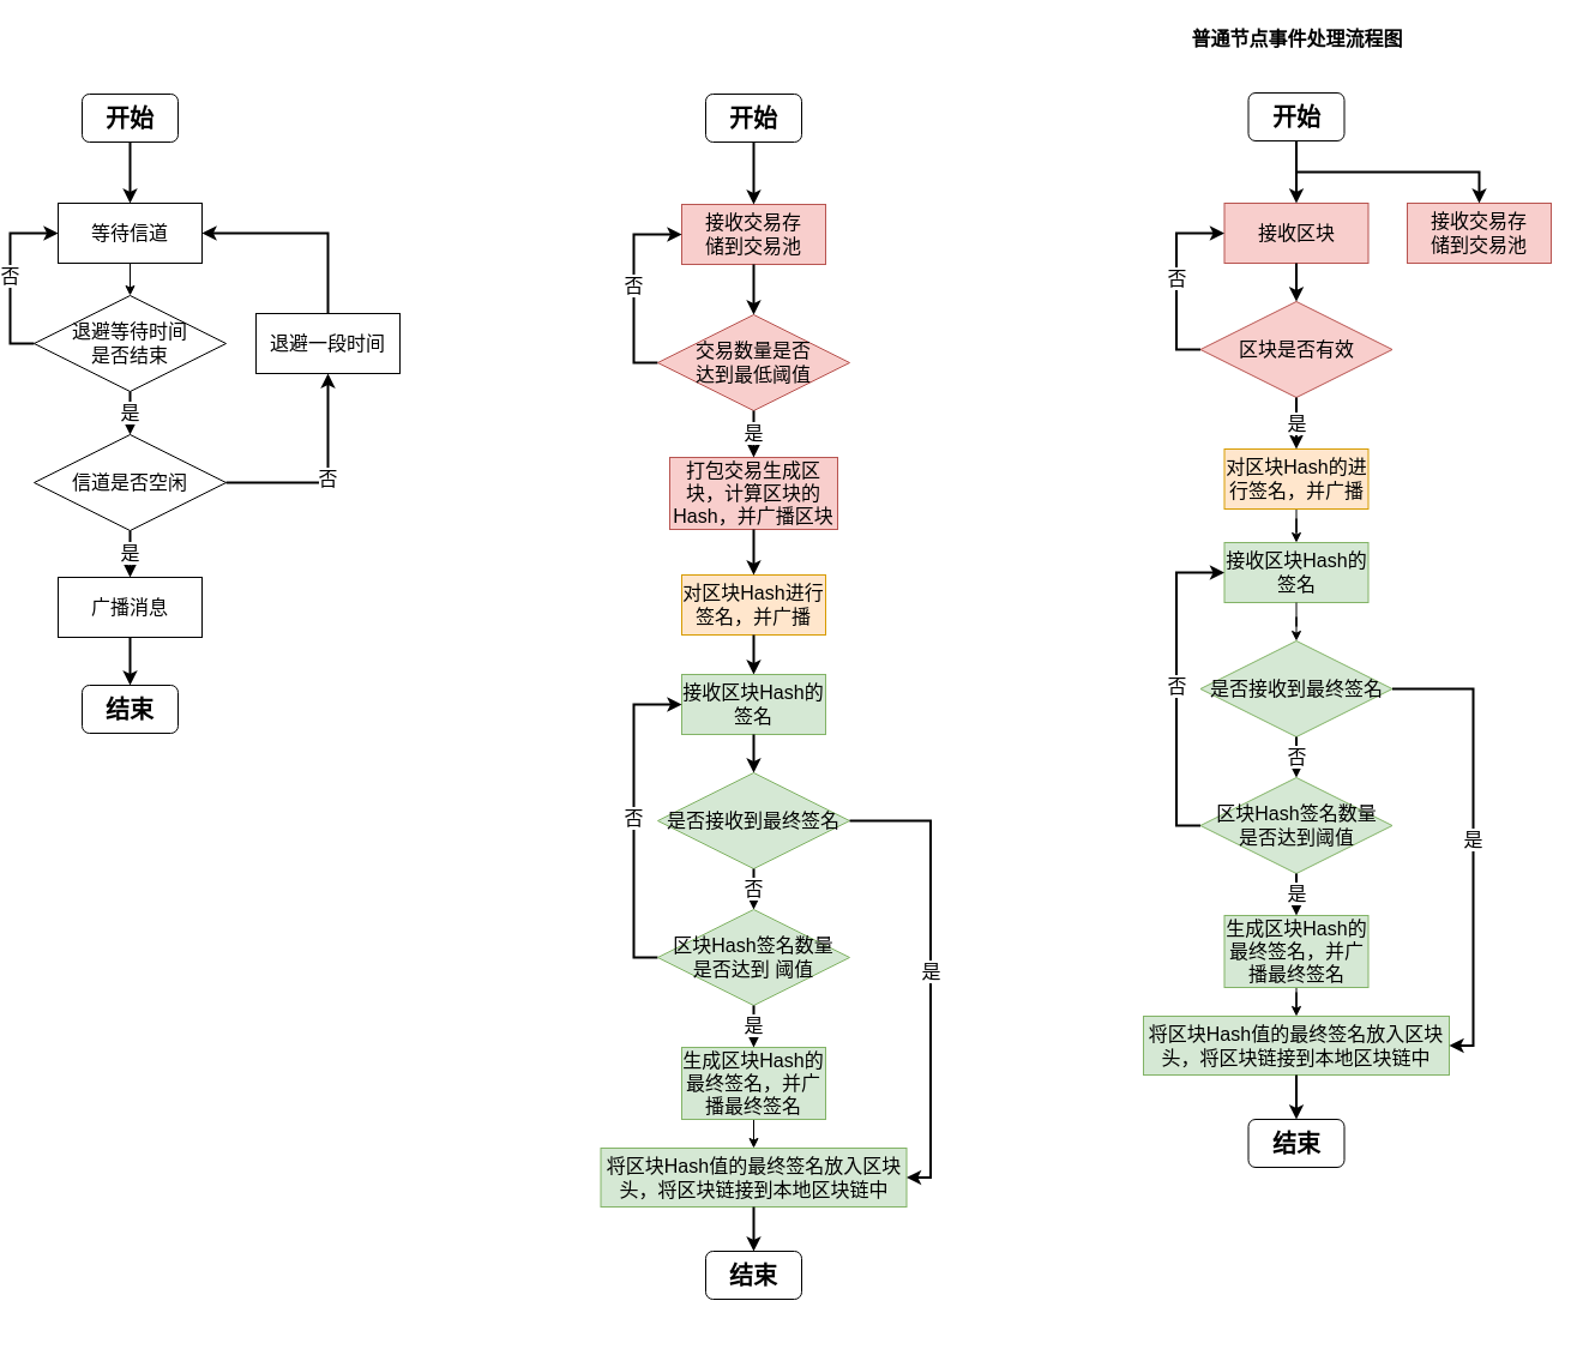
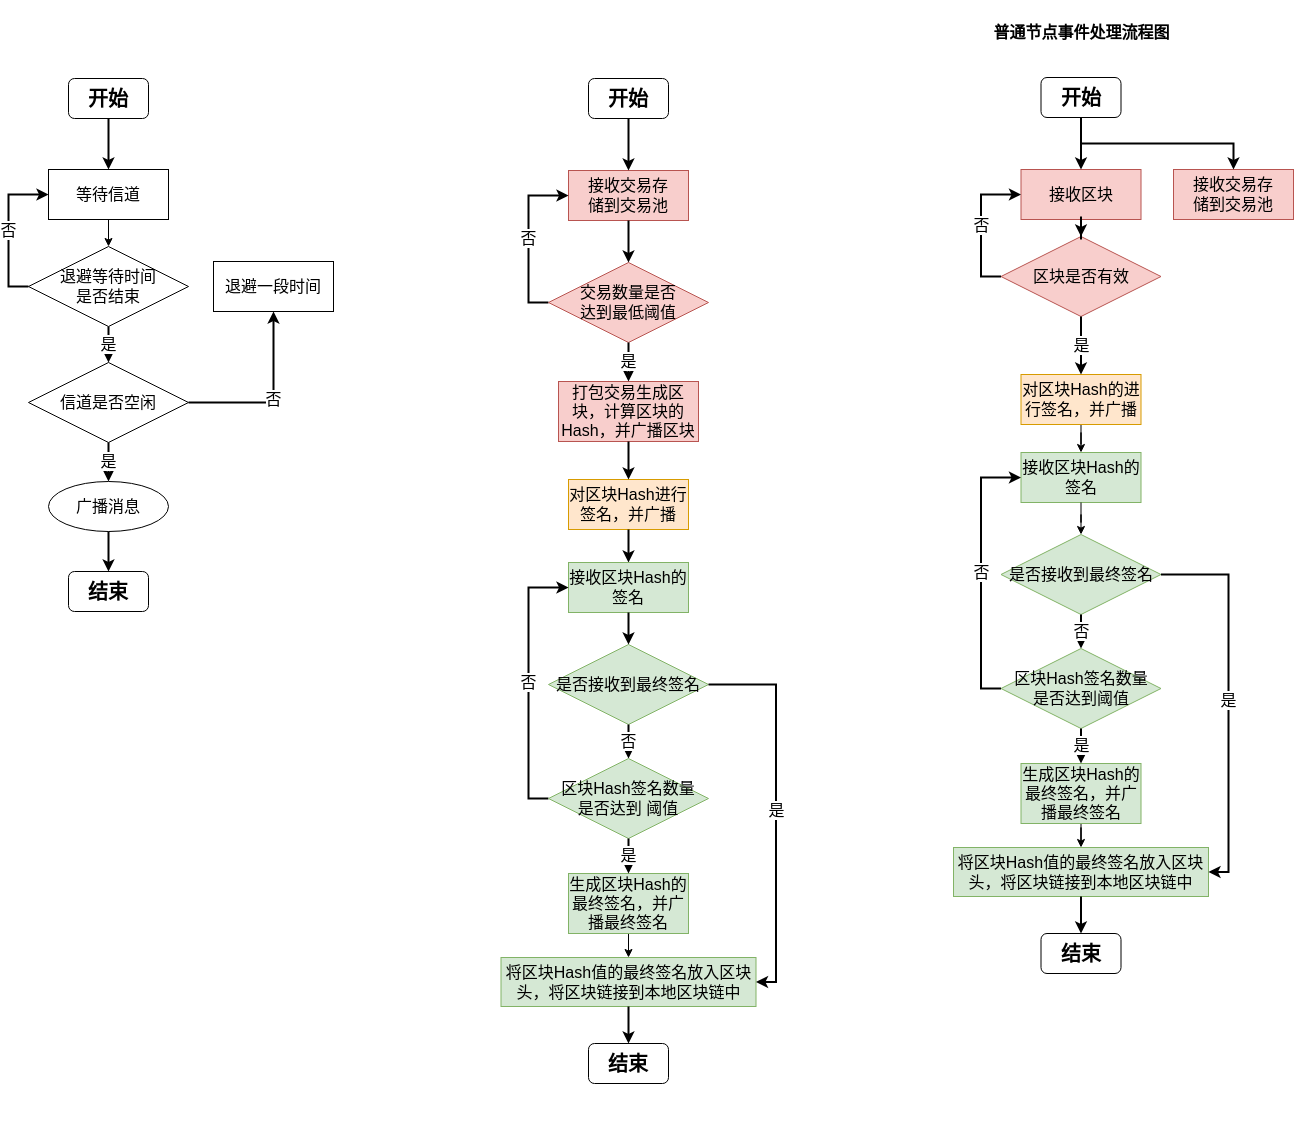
  <mxCell id="0" />
  <mxCell id="1" parent="0" />
  <mxCell id="2" value="" style="edgeStyle=orthogonalEdgeStyle;rounded=0;orthogonalLoop=1;jettySize=auto;html=1;fontSize=16;strokeWidth=2;" parent="1" edge="1"><mxGeometry relative="1" as="geometry"><mxPoint x="620" y="1003" as="sourcePoint" /></mxGeometry></mxCell>
  <mxCell id="3" value="" style="edgeStyle=orthogonalEdgeStyle;rounded=0;orthogonalLoop=1;jettySize=auto;html=1;fontSize=16;strokeWidth=2;" parent="1" edge="1"><mxGeometry relative="1" as="geometry"><mxPoint x="620" y="1118" as="sourcePoint" /></mxGeometry></mxCell>
  <mxCell id="4" value="普通节点事件处理流程图" style="text;html=1;align=center;verticalAlign=middle;resizable=0;points=[];autosize=1;strokeColor=none;fillColor=none;fontSize=16;fontStyle=1" parent="1" vertex="1"><mxGeometry x="979.5" y="20" width="186" height="23" as="geometry" /></mxCell>
  <mxCell id="5" value="" style="group" vertex="1" connectable="0" parent="1"><mxGeometry x="20" y="78" width="305" height="533" as="geometry" /></mxCell>
  <mxCell id="6" value="开始" style="rounded=1;whiteSpace=wrap;html=1;fontSize=20;fontStyle=1" parent="5" vertex="1"><mxGeometry x="40" width="80" height="40" as="geometry" /></mxCell>
  <mxCell id="7" value="&lt;span&gt;退避等待时间&lt;br&gt;是否结束&lt;br&gt;&lt;/span&gt;" style="rhombus;whiteSpace=wrap;html=1;fontSize=16;" parent="5" vertex="1"><mxGeometry y="168" width="160" height="80" as="geometry" /></mxCell>
  <mxCell id="8" value="信道是否空闲" style="rhombus;whiteSpace=wrap;html=1;fontSize=16;" parent="5" vertex="1"><mxGeometry y="284" width="160" height="80" as="geometry" /></mxCell>
  <mxCell id="9" value="是" style="edgeStyle=orthogonalEdgeStyle;rounded=0;orthogonalLoop=1;jettySize=auto;html=1;fontSize=16;strokeWidth=2;entryX=0.5;entryY=0;entryDx=0;entryDy=0;" parent="5" source="7" target="8" edge="1"><mxGeometry relative="1" as="geometry"><mxPoint x="80" y="230" as="targetPoint" /></mxGeometry></mxCell>
- <mxCell id="10" value="广播消息" style="whiteSpace=wrap;html=1;fontSize=16;" parent="5" vertex="1"><mxGeometry x="20" y="403" width="120" height="50" as="geometry" /></mxCell>
+ <mxCell id="10" value="广播消息" style="ellipse;whiteSpace=wrap;html=1;fontSize=16;" parent="5" vertex="1"><mxGeometry x="20" y="403" width="120" height="50" as="geometry" /></mxCell>
  <mxCell id="11" value="是" style="edgeStyle=orthogonalEdgeStyle;rounded=0;orthogonalLoop=1;jettySize=auto;html=1;fontSize=16;strokeWidth=2;" parent="5" source="8" target="10" edge="1"><mxGeometry relative="1" as="geometry" /></mxCell>
  <mxCell id="12" value="结束" style="rounded=1;whiteSpace=wrap;html=1;fontSize=20;fontStyle=1" parent="5" vertex="1"><mxGeometry x="40" y="493" width="80" height="40" as="geometry" /></mxCell>
  <mxCell id="13" style="edgeStyle=orthogonalEdgeStyle;rounded=0;orthogonalLoop=1;jettySize=auto;html=1;exitX=0.5;exitY=1;exitDx=0;exitDy=0;entryX=0.5;entryY=0;entryDx=0;entryDy=0;fontSize=16;strokeWidth=2;" parent="5" source="10" target="12" edge="1"><mxGeometry relative="1" as="geometry" /></mxCell>
  <mxCell id="14" value="退避一段时间" style="whiteSpace=wrap;html=1;fontSize=16;" parent="5" vertex="1"><mxGeometry x="185" y="183" width="120" height="50" as="geometry" /></mxCell>
  <mxCell id="15" value="否" style="edgeStyle=orthogonalEdgeStyle;rounded=0;orthogonalLoop=1;jettySize=auto;html=1;fontSize=16;strokeWidth=2;" parent="5" source="8" target="14" edge="1"><mxGeometry relative="1" as="geometry" /></mxCell>
  <mxCell id="16" style="edgeStyle=orthogonalEdgeStyle;rounded=0;orthogonalLoop=1;jettySize=auto;html=1;exitX=0.5;exitY=1;exitDx=0;exitDy=0;" edge="1" parent="5" source="17" target="7"><mxGeometry relative="1" as="geometry" /></mxCell>
  <mxCell id="17" value="等待信道" style="whiteSpace=wrap;html=1;fontSize=16;" vertex="1" parent="5"><mxGeometry x="20" y="91" width="120" height="50" as="geometry" /></mxCell>
  <mxCell id="18" style="edgeStyle=orthogonalEdgeStyle;rounded=0;orthogonalLoop=1;jettySize=auto;html=1;exitX=0.5;exitY=1;exitDx=0;exitDy=0;entryX=0.5;entryY=0;entryDx=0;entryDy=0;fontSize=16;strokeWidth=2;" parent="5" source="6" edge="1" target="17"><mxGeometry relative="1" as="geometry"><mxPoint x="80" y="85" as="targetPoint" /></mxGeometry></mxCell>
  <mxCell id="19" value="否" style="edgeStyle=orthogonalEdgeStyle;rounded=0;orthogonalLoop=1;jettySize=auto;html=1;fontSize=16;strokeWidth=2;entryX=0;entryY=0.5;entryDx=0;entryDy=0;exitX=0;exitY=0.5;exitDx=0;exitDy=0;" parent="5" source="7" target="17" edge="1"><mxGeometry relative="1" as="geometry" /></mxCell>
- <mxCell id="20" style="edgeStyle=orthogonalEdgeStyle;rounded=0;orthogonalLoop=1;jettySize=auto;html=1;exitX=0.5;exitY=0;exitDx=0;exitDy=0;entryX=1;entryY=0.5;entryDx=0;entryDy=0;fontSize=16;strokeWidth=2;" parent="5" source="14" target="17" edge="1"><mxGeometry relative="1" as="geometry" /></mxCell>
  <mxCell id="21" value="开始" style="rounded=1;whiteSpace=wrap;html=1;fontSize=20;fontStyle=1" parent="1" vertex="1"><mxGeometry x="580" y="78" width="80" height="40" as="geometry" /></mxCell>
  <mxCell id="22" value="接收交易存&lt;br&gt;储到交易池" style="rounded=0;whiteSpace=wrap;html=1;fontSize=16;fillColor=#f8cecc;strokeColor=#b85450;" parent="1" vertex="1"><mxGeometry x="560" y="170" width="120" height="50" as="geometry" /></mxCell>
  <mxCell id="23" style="edgeStyle=orthogonalEdgeStyle;rounded=0;orthogonalLoop=1;jettySize=auto;html=1;exitX=0.5;exitY=1;exitDx=0;exitDy=0;entryX=0.5;entryY=0;entryDx=0;entryDy=0;fontSize=16;strokeWidth=2;" parent="1" source="21" target="22" edge="1"><mxGeometry relative="1" as="geometry" /></mxCell>
  <mxCell id="24" value="否" style="edgeStyle=orthogonalEdgeStyle;rounded=0;orthogonalLoop=1;jettySize=auto;html=1;exitX=0;exitY=0.5;exitDx=0;exitDy=0;entryX=0;entryY=0.5;entryDx=0;entryDy=0;fontSize=16;strokeWidth=2;" parent="1" source="25" target="22" edge="1"><mxGeometry relative="1" as="geometry" /></mxCell>
  <mxCell id="25" value="交易数量是否&lt;br&gt;达到最低阈值" style="rhombus;whiteSpace=wrap;html=1;fontSize=16;rounded=0;fillColor=#f8cecc;strokeColor=#b85450;" parent="1" vertex="1"><mxGeometry x="540" y="262" width="160" height="80" as="geometry" /></mxCell>
  <mxCell id="26" value="" style="edgeStyle=orthogonalEdgeStyle;rounded=0;orthogonalLoop=1;jettySize=auto;html=1;fontSize=16;strokeWidth=2;" parent="1" source="22" target="25" edge="1"><mxGeometry relative="1" as="geometry" /></mxCell>
  <mxCell id="27" value="打包交易生成区块，计算区块的Hash，并广播区块" style="whiteSpace=wrap;html=1;fontSize=16;rounded=0;fillColor=#f8cecc;strokeColor=#b85450;" parent="1" vertex="1"><mxGeometry x="550" y="381" width="140" height="60" as="geometry" /></mxCell>
  <mxCell id="28" value="是" style="edgeStyle=orthogonalEdgeStyle;rounded=0;orthogonalLoop=1;jettySize=auto;html=1;fontSize=16;strokeWidth=2;" parent="1" source="25" target="27" edge="1"><mxGeometry relative="1" as="geometry" /></mxCell>
  <mxCell id="29" value="对区块Hash进行签名，并广播" style="whiteSpace=wrap;html=1;fontSize=16;rounded=0;fillColor=#ffe6cc;strokeColor=#d79b00;" parent="1" vertex="1"><mxGeometry x="560" y="479" width="120" height="50" as="geometry" /></mxCell>
  <mxCell id="30" value="" style="edgeStyle=orthogonalEdgeStyle;rounded=0;orthogonalLoop=1;jettySize=auto;html=1;fontSize=16;strokeWidth=2;" parent="1" source="27" target="29" edge="1"><mxGeometry relative="1" as="geometry" /></mxCell>
  <mxCell id="31" value="" style="edgeStyle=orthogonalEdgeStyle;rounded=0;orthogonalLoop=1;jettySize=auto;html=1;fontSize=16;strokeWidth=2;entryX=0.5;entryY=0;entryDx=0;entryDy=0;" parent="1" source="29" target="56" edge="1"><mxGeometry relative="1" as="geometry"><mxPoint x="620" y="557" as="targetPoint" /></mxGeometry></mxCell>
  <mxCell id="32" value="接收区块Hash的签名" style="whiteSpace=wrap;html=1;fontSize=16;rounded=0;fillColor=#d5e8d4;strokeColor=#82b366;" vertex="1" parent="1"><mxGeometry x="1012.5" y="452" width="120" height="50" as="geometry" /></mxCell>
  <mxCell id="33" value="是否接收到最终签名" style="rhombus;whiteSpace=wrap;html=1;fontSize=16;rounded=0;fillColor=#d5e8d4;strokeColor=#82b366;" vertex="1" parent="1"><mxGeometry x="992.5" y="534" width="160" height="80" as="geometry" /></mxCell>
  <mxCell id="34" style="edgeStyle=orthogonalEdgeStyle;rounded=0;orthogonalLoop=1;jettySize=auto;html=1;" edge="1" parent="1" source="32" target="33"><mxGeometry relative="1" as="geometry" /></mxCell>
  <mxCell id="35" value="将区块Hash值的最终签名放入区块头，将区块链接到本地区块链中" style="whiteSpace=wrap;html=1;fontSize=16;rounded=0;fillColor=#d5e8d4;strokeColor=#82b366;" vertex="1" parent="1"><mxGeometry x="945" y="847" width="255" height="49" as="geometry" /></mxCell>
  <mxCell id="36" value="是" style="edgeStyle=orthogonalEdgeStyle;rounded=0;orthogonalLoop=1;jettySize=auto;html=1;exitX=1;exitY=0.5;exitDx=0;exitDy=0;entryX=1;entryY=0.5;entryDx=0;entryDy=0;fontSize=16;strokeWidth=2;" edge="1" parent="1" source="33" target="35"><mxGeometry relative="1" as="geometry" /></mxCell>
  <mxCell id="37" value="否" style="edgeStyle=orthogonalEdgeStyle;rounded=0;orthogonalLoop=1;jettySize=auto;html=1;exitX=0.5;exitY=1;exitDx=0;exitDy=0;fontSize=16;strokeWidth=2;" edge="1" parent="1" source="33" target="39"><mxGeometry relative="1" as="geometry"><mxPoint x="1072.5" y="706" as="sourcePoint" /></mxGeometry></mxCell>
  <mxCell id="38" value="否" style="edgeStyle=orthogonalEdgeStyle;rounded=0;orthogonalLoop=1;jettySize=auto;html=1;entryX=0;entryY=0.5;entryDx=0;entryDy=0;exitX=0;exitY=0.5;exitDx=0;exitDy=0;fontSize=16;strokeWidth=2;" edge="1" parent="1" source="39" target="32"><mxGeometry relative="1" as="geometry"><mxPoint x="947" y="922" as="sourcePoint" /><mxPoint x="843" y="621" as="targetPoint" /></mxGeometry></mxCell>
  <mxCell id="39" value="区块Hash签名数量&lt;br&gt;是否达到阈值" style="rhombus;whiteSpace=wrap;html=1;fontSize=16;rounded=0;fillColor=#d5e8d4;strokeColor=#82b366;" vertex="1" parent="1"><mxGeometry x="992.5" y="648" width="160" height="80" as="geometry" /></mxCell>
  <mxCell id="40" style="edgeStyle=orthogonalEdgeStyle;rounded=0;orthogonalLoop=1;jettySize=auto;html=1;entryX=0.5;entryY=0;entryDx=0;entryDy=0;" edge="1" parent="1" source="41" target="35"><mxGeometry relative="1" as="geometry" /></mxCell>
  <mxCell id="41" value="生成区块Hash的最终签名，并广播最终签名" style="whiteSpace=wrap;html=1;fontSize=16;rounded=0;fillColor=#d5e8d4;strokeColor=#82b366;" vertex="1" parent="1"><mxGeometry x="1012.5" y="763" width="120" height="60" as="geometry" /></mxCell>
  <mxCell id="42" value="是" style="edgeStyle=orthogonalEdgeStyle;rounded=0;orthogonalLoop=1;jettySize=auto;html=1;fontSize=16;strokeWidth=2;" edge="1" parent="1" source="39" target="41"><mxGeometry relative="1" as="geometry" /></mxCell>
  <mxCell id="43" value="开始" style="rounded=1;whiteSpace=wrap;html=1;fontSize=20;fontStyle=1" vertex="1" parent="1"><mxGeometry x="1032.5" y="77" width="80" height="40" as="geometry" /></mxCell>
  <mxCell id="44" value="接收交易存&lt;br&gt;储到交易池" style="rounded=0;whiteSpace=wrap;html=1;fontSize=16;fillColor=#f8cecc;strokeColor=#b85450;" vertex="1" parent="1"><mxGeometry x="1165" y="169" width="120" height="50" as="geometry" /></mxCell>
  <mxCell id="45" style="edgeStyle=orthogonalEdgeStyle;rounded=0;orthogonalLoop=1;jettySize=auto;html=1;exitX=0.5;exitY=1;exitDx=0;exitDy=0;entryX=0.5;entryY=0;entryDx=0;entryDy=0;fontSize=16;strokeWidth=2;" edge="1" parent="1" source="43" target="44"><mxGeometry relative="1" as="geometry" /></mxCell>
  <mxCell id="46" value="接收区块" style="rounded=0;whiteSpace=wrap;html=1;fontSize=16;fillColor=#f8cecc;strokeColor=#b85450;" vertex="1" parent="1"><mxGeometry x="1012.5" y="169" width="120" height="50" as="geometry" /></mxCell>
  <mxCell id="47" style="edgeStyle=orthogonalEdgeStyle;rounded=0;orthogonalLoop=1;jettySize=auto;html=1;exitX=0.5;exitY=1;exitDx=0;exitDy=0;entryX=0.5;entryY=0;entryDx=0;entryDy=0;strokeWidth=2;" edge="1" parent="1" source="43" target="46"><mxGeometry relative="1" as="geometry" /></mxCell>
  <mxCell id="48" value="否" style="edgeStyle=orthogonalEdgeStyle;rounded=0;orthogonalLoop=1;jettySize=auto;html=1;exitX=0;exitY=0.5;exitDx=0;exitDy=0;entryX=0;entryY=0.5;entryDx=0;entryDy=0;fontSize=16;strokeWidth=2;" edge="1" parent="1" source="49" target="46"><mxGeometry relative="1" as="geometry" /></mxCell>
- <mxCell id="49" value="区块是否有效" style="rhombus;whiteSpace=wrap;html=1;fontSize=16;rounded=0;fillColor=#f8cecc;strokeColor=#b85450;" vertex="1" parent="1"><mxGeometry x="992.5" y="251" width="160" height="80" as="geometry" /></mxCell>
+ <mxCell id="49" value="区块是否有效" style="rhombus;whiteSpace=wrap;html=1;fontSize=16;rounded=0;fillColor=#f8cecc;strokeColor=#b85450;" vertex="1" parent="1"><mxGeometry x="992.5" y="236" width="160" height="80" as="geometry" /></mxCell>
  <mxCell id="50" value="" style="edgeStyle=orthogonalEdgeStyle;rounded=0;orthogonalLoop=1;jettySize=auto;html=1;fontSize=16;strokeWidth=2;" edge="1" parent="1" source="46" target="49"><mxGeometry relative="1" as="geometry" /></mxCell>
  <mxCell id="51" style="edgeStyle=orthogonalEdgeStyle;rounded=0;orthogonalLoop=1;jettySize=auto;html=1;fontSize=16;strokeWidth=2;entryX=0.5;entryY=0;entryDx=0;entryDy=0;" edge="1" parent="1" target="52" source="35"><mxGeometry relative="1" as="geometry"><mxPoint x="1088" y="1270" as="sourcePoint" /><mxPoint x="1109" y="1288" as="targetPoint" /></mxGeometry></mxCell>
  <mxCell id="52" value="结束" style="rounded=1;whiteSpace=wrap;html=1;fontSize=20;fontStyle=1" vertex="1" parent="1"><mxGeometry x="1032.5" y="933" width="80" height="40" as="geometry" /></mxCell>
  <mxCell id="53" style="edgeStyle=orthogonalEdgeStyle;rounded=0;orthogonalLoop=1;jettySize=auto;html=1;exitX=0.5;exitY=1;exitDx=0;exitDy=0;" edge="1" parent="1" source="54" target="32"><mxGeometry relative="1" as="geometry" /></mxCell>
  <mxCell id="54" value="对区块Hash的进行签名，并广播" style="whiteSpace=wrap;html=1;fontSize=16;rounded=0;fillColor=#ffe6cc;strokeColor=#d79b00;" vertex="1" parent="1"><mxGeometry x="1012.5" y="374" width="120" height="50" as="geometry" /></mxCell>
  <mxCell id="55" value="是" style="edgeStyle=orthogonalEdgeStyle;rounded=0;orthogonalLoop=1;jettySize=auto;html=1;fontSize=16;strokeWidth=2;entryX=0.5;entryY=0;entryDx=0;entryDy=0;" edge="1" parent="1" source="49" target="54"><mxGeometry relative="1" as="geometry"><mxPoint x="1038" y="414" as="targetPoint" /></mxGeometry></mxCell>
  <mxCell id="56" value="接收区块Hash的签名" style="whiteSpace=wrap;html=1;fontSize=16;rounded=0;fillColor=#d5e8d4;strokeColor=#82b366;" vertex="1" parent="1"><mxGeometry x="560" y="562" width="120" height="50" as="geometry" /></mxCell>
  <mxCell id="57" value="是否接收到最终签名" style="rhombus;whiteSpace=wrap;html=1;fontSize=16;rounded=0;fillColor=#d5e8d4;strokeColor=#82b366;" vertex="1" parent="1"><mxGeometry x="540" y="644" width="160" height="80" as="geometry" /></mxCell>
  <mxCell id="58" style="edgeStyle=orthogonalEdgeStyle;rounded=0;orthogonalLoop=1;jettySize=auto;html=1;strokeWidth=2;" edge="1" parent="1" source="56" target="57"><mxGeometry relative="1" as="geometry" /></mxCell>
  <mxCell id="59" value="将区块Hash值的最终签名放入区块头，将区块链接到本地区块链中" style="whiteSpace=wrap;html=1;fontSize=16;rounded=0;fillColor=#d5e8d4;strokeColor=#82b366;" vertex="1" parent="1"><mxGeometry x="492.5" y="957" width="255" height="49" as="geometry" /></mxCell>
  <mxCell id="60" value="是" style="edgeStyle=orthogonalEdgeStyle;rounded=0;orthogonalLoop=1;jettySize=auto;html=1;exitX=1;exitY=0.5;exitDx=0;exitDy=0;entryX=1;entryY=0.5;entryDx=0;entryDy=0;fontSize=16;strokeWidth=2;" edge="1" parent="1" source="57" target="59"><mxGeometry relative="1" as="geometry" /></mxCell>
  <mxCell id="61" value="否" style="edgeStyle=orthogonalEdgeStyle;rounded=0;orthogonalLoop=1;jettySize=auto;html=1;exitX=0.5;exitY=1;exitDx=0;exitDy=0;fontSize=16;strokeWidth=2;" edge="1" parent="1" source="57" target="63"><mxGeometry relative="1" as="geometry"><mxPoint x="620.5" y="816" as="sourcePoint" /></mxGeometry></mxCell>
  <mxCell id="62" value="否" style="edgeStyle=orthogonalEdgeStyle;rounded=0;orthogonalLoop=1;jettySize=auto;html=1;entryX=0;entryY=0.5;entryDx=0;entryDy=0;exitX=0;exitY=0.5;exitDx=0;exitDy=0;fontSize=16;strokeWidth=2;" edge="1" parent="1" source="63" target="56"><mxGeometry relative="1" as="geometry"><mxPoint x="495" y="1032" as="sourcePoint" /><mxPoint x="391" y="731" as="targetPoint" /></mxGeometry></mxCell>
  <mxCell id="63" value="区块Hash签名数量&lt;br&gt;是否达到&amp;nbsp;阈值" style="rhombus;whiteSpace=wrap;html=1;fontSize=16;rounded=0;fillColor=#d5e8d4;strokeColor=#82b366;" vertex="1" parent="1"><mxGeometry x="540" y="758" width="160" height="80" as="geometry" /></mxCell>
  <mxCell id="64" style="edgeStyle=orthogonalEdgeStyle;rounded=0;orthogonalLoop=1;jettySize=auto;html=1;entryX=0.5;entryY=0;entryDx=0;entryDy=0;" edge="1" parent="1" source="65" target="59"><mxGeometry relative="1" as="geometry" /></mxCell>
  <mxCell id="65" value="生成区块Hash的最终签名，并广播最终签名" style="whiteSpace=wrap;html=1;fontSize=16;rounded=0;fillColor=#d5e8d4;strokeColor=#82b366;" vertex="1" parent="1"><mxGeometry x="560" y="873" width="120" height="60" as="geometry" /></mxCell>
  <mxCell id="66" value="是" style="edgeStyle=orthogonalEdgeStyle;rounded=0;orthogonalLoop=1;jettySize=auto;html=1;fontSize=16;strokeWidth=2;" edge="1" parent="1" source="63" target="65"><mxGeometry relative="1" as="geometry" /></mxCell>
  <mxCell id="67" style="edgeStyle=orthogonalEdgeStyle;rounded=0;orthogonalLoop=1;jettySize=auto;html=1;fontSize=16;strokeWidth=2;entryX=0.5;entryY=0;entryDx=0;entryDy=0;" edge="1" parent="1" source="59" target="68"><mxGeometry relative="1" as="geometry"><mxPoint x="636" y="1380" as="sourcePoint" /><mxPoint x="657" y="1398" as="targetPoint" /></mxGeometry></mxCell>
  <mxCell id="68" value="结束" style="rounded=1;whiteSpace=wrap;html=1;fontSize=20;fontStyle=1" vertex="1" parent="1"><mxGeometry x="580" y="1043" width="80" height="40" as="geometry" /></mxCell>
